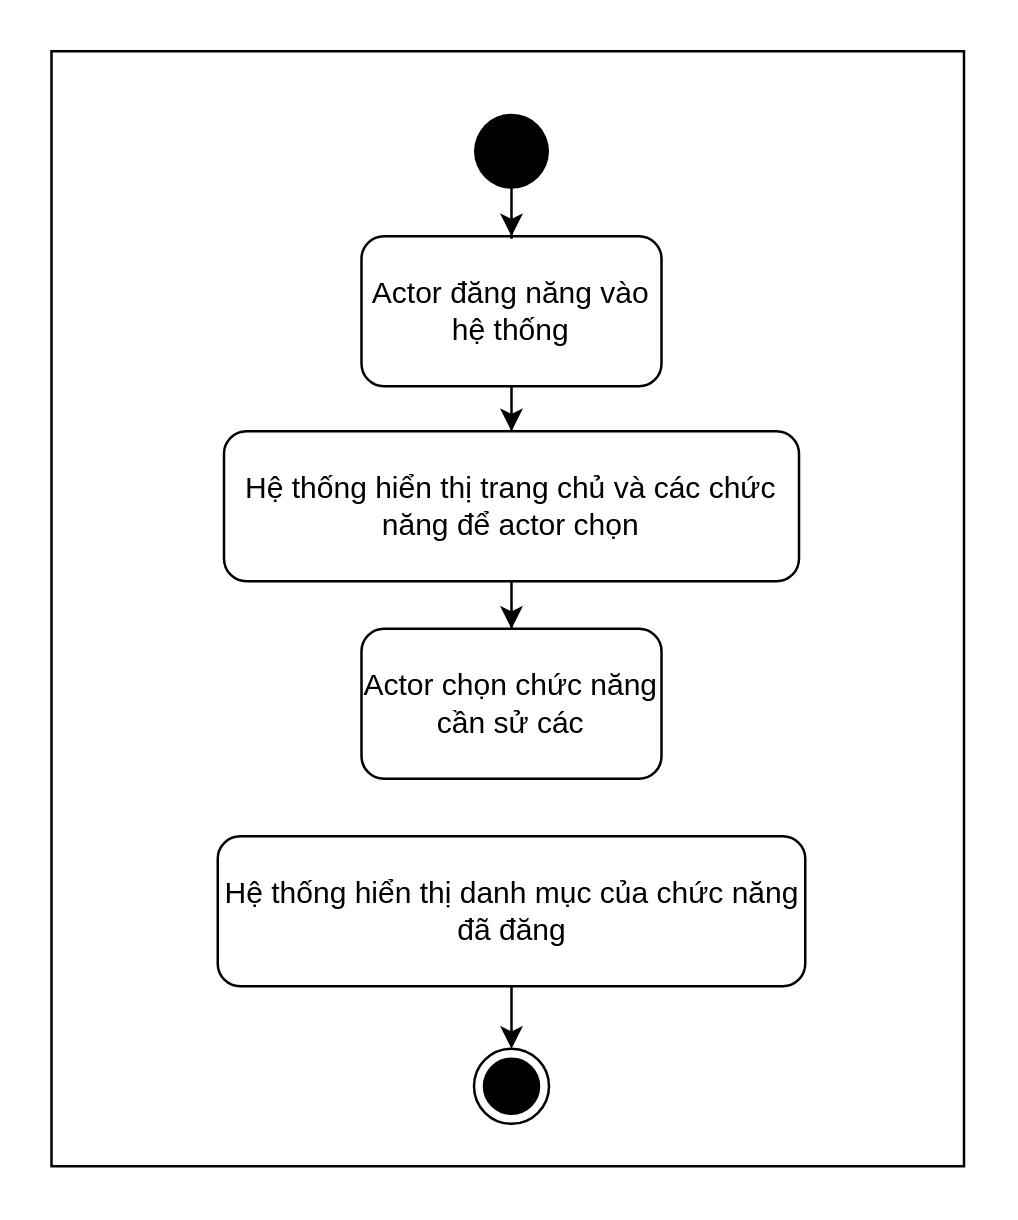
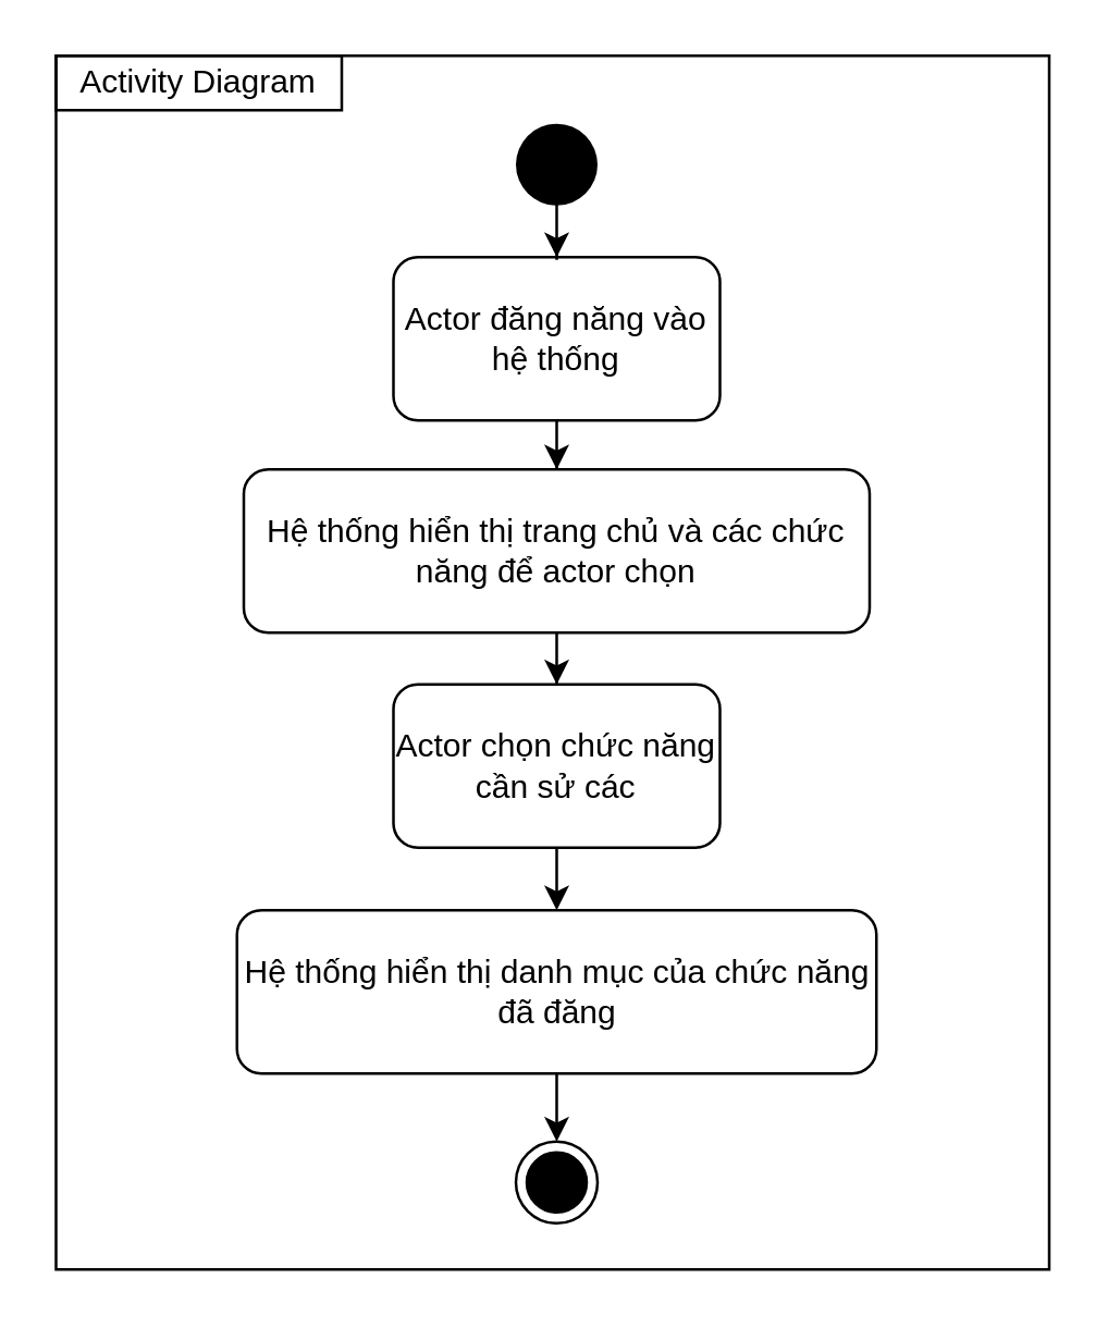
  <mxCell id="0" />
  <mxCell id="1" parent="0" />
  <mxCell id="2" value="" style="rounded=0;whiteSpace=wrap;html=1;fillColor=none;" parent="1" vertex="1"><mxGeometry x="20" y="20" width="365" height="446" as="geometry" /></mxCell>
  <mxCell id="3" value="" style="edgeStyle=orthogonalEdgeStyle;rounded=0;orthogonalLoop=1;jettySize=auto;html=1;" parent="1" source="4" target="8" edge="1"><mxGeometry relative="1" as="geometry" /></mxCell>
  <mxCell id="4" value="Actor đăng năng vào hệ thống" style="rounded=1;whiteSpace=wrap;html=1;" parent="1" vertex="1"><mxGeometry x="144" y="94" width="120" height="60" as="geometry" /></mxCell>
  <mxCell id="5" style="edgeStyle=orthogonalEdgeStyle;rounded=0;orthogonalLoop=1;jettySize=auto;html=1;" parent="1" source="6" target="4" edge="1"><mxGeometry relative="1" as="geometry" /></mxCell>
  <mxCell id="6" value="" style="ellipse;fillColor=#000000;strokeColor=none;" parent="1" vertex="1"><mxGeometry x="189" y="45" width="30" height="30" as="geometry" /></mxCell>
  <mxCell id="7" value="" style="edgeStyle=orthogonalEdgeStyle;rounded=0;orthogonalLoop=1;jettySize=auto;html=1;" parent="1" source="8" target="10" edge="1"><mxGeometry relative="1" as="geometry" /></mxCell>
  <mxCell id="8" value="Hệ thống hiển thị trang chủ và các chức năng để actor chọn" style="rounded=1;whiteSpace=wrap;html=1;" parent="1" vertex="1"><mxGeometry x="89" y="172" width="230" height="60" as="geometry" /></mxCell>
+ <mxCell id="9" value="" style="edgeStyle=orthogonalEdgeStyle;rounded=0;orthogonalLoop=1;jettySize=auto;html=1;" parent="1" source="10" target="11" edge="1"><mxGeometry relative="1" as="geometry" /></mxCell>
  <mxCell id="10" value="Actor chọn chức năng cần sử các" style="rounded=1;whiteSpace=wrap;html=1;" parent="1" vertex="1"><mxGeometry x="144" y="251" width="120" height="60" as="geometry" /></mxCell>
  <mxCell id="11" value="Hệ thống hiển thị danh mục của chức năng đã đăng" style="rounded=1;whiteSpace=wrap;html=1;" parent="1" vertex="1"><mxGeometry x="86.5" y="334" width="235" height="60" as="geometry" /></mxCell>
+ <mxCell id="12" value="Activity Diagram" style="rounded=0;whiteSpace=wrap;html=1;fillColor=none;" parent="1" vertex="1"><mxGeometry x="20" y="20" width="105" height="20" as="geometry" /></mxCell>
  <mxCell id="13" value="" style="ellipse;html=1;shape=endState;fillColor=#000000;strokeColor=#000000;" parent="1" vertex="1"><mxGeometry x="189" y="419" width="30" height="30" as="geometry" /></mxCell>
  <mxCell id="14" style="edgeStyle=orthogonalEdgeStyle;rounded=0;orthogonalLoop=1;jettySize=auto;html=1;" edge="1" parent="1" source="11" target="13"><mxGeometry relative="1" as="geometry"><mxPoint x="204" y="616" as="targetPoint" /><Array as="points" /><mxPoint x="203" y="475" as="sourcePoint" /></mxGeometry></mxCell>
  <mxCell id="15" style="edgeStyle=orthogonalEdgeStyle;rounded=0;orthogonalLoop=1;jettySize=auto;html=1;exitX=0.5;exitY=1;exitDx=0;exitDy=0;" edge="1" parent="1" source="2" target="2"><mxGeometry relative="1" as="geometry" /></mxCell>
